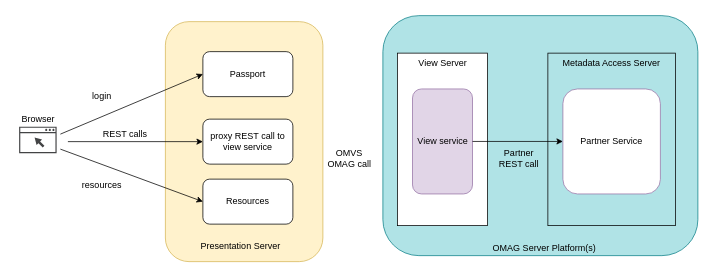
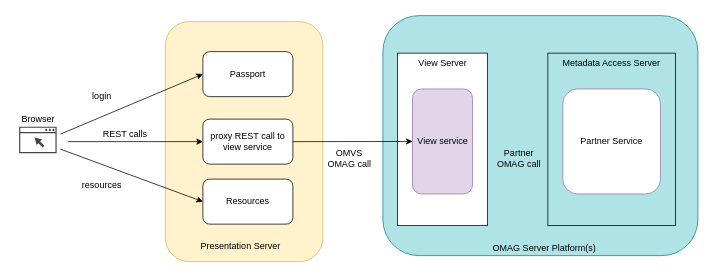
  <mxCell id="0" />
  <mxCell id="1" parent="0" />
  <mxCell id="2" value="" style="rounded=1;whiteSpace=wrap;html=1;fillColor=#b0e3e6;strokeColor=#0e8088;" parent="1" vertex="1"><mxGeometry x="510" y="20" width="420" height="320" as="geometry" /></mxCell>
  <mxCell id="3" value="" style="rounded=1;whiteSpace=wrap;html=1;fillColor=#fff2cc;strokeColor=#d6b656;" parent="1" vertex="1"><mxGeometry x="220" y="28" width="210" height="320" as="geometry" /></mxCell>
  <mxCell id="4" value="Passport" style="rounded=1;whiteSpace=wrap;html=1;" parent="1" vertex="1"><mxGeometry x="270" y="68" width="120" height="60" as="geometry" /></mxCell>
  <mxCell id="5" value="proxy REST call to view service" style="rounded=1;whiteSpace=wrap;html=1;" parent="1" vertex="1"><mxGeometry x="270" y="158" width="120" height="60" as="geometry" /></mxCell>
  <mxCell id="6" value="Resources" style="rounded=1;whiteSpace=wrap;html=1;" parent="1" vertex="1"><mxGeometry x="270" y="238" width="120" height="60" as="geometry" /></mxCell>
  <mxCell id="7" value="" style="sketch=0;pointerEvents=1;shadow=0;dashed=0;html=1;strokeColor=none;fillColor=#434445;aspect=fixed;labelPosition=center;verticalLabelPosition=bottom;verticalAlign=top;align=center;outlineConnect=0;shape=mxgraph.vvd.web_browser;" parent="1" vertex="1"><mxGeometry x="25" y="168" width="50" height="35.5" as="geometry" /></mxCell>
  <mxCell id="8" value="Browser" style="text;html=1;align=center;verticalAlign=middle;resizable=0;points=[];autosize=1;strokeColor=none;fillColor=none;" parent="1" vertex="1"><mxGeometry x="20" y="148" width="60" height="20" as="geometry" /></mxCell>
  <mxCell id="9" value="" style="endArrow=classic;html=1;rounded=0;entryX=0;entryY=0.5;entryDx=0;entryDy=0;" parent="1" target="4" edge="1"><mxGeometry width="50" height="50" relative="1" as="geometry"><mxPoint x="80" y="178" as="sourcePoint" /><mxPoint x="200" y="98" as="targetPoint" /></mxGeometry></mxCell>
  <mxCell id="10" value="login" style="text;html=1;align=center;verticalAlign=middle;resizable=0;points=[];autosize=1;strokeColor=none;fillColor=none;rotation=0;" parent="1" vertex="1"><mxGeometry x="115" y="118" width="40" height="20" as="geometry" /></mxCell>
  <mxCell id="11" value="" style="endArrow=classic;html=1;rounded=0;entryX=0;entryY=0.5;entryDx=0;entryDy=0;" parent="1" target="6" edge="1"><mxGeometry width="50" height="50" relative="1" as="geometry"><mxPoint x="80" y="198" as="sourcePoint" /><mxPoint x="220" y="197.5" as="targetPoint" /></mxGeometry></mxCell>
  <mxCell id="12" value="resources" style="text;html=1;align=center;verticalAlign=middle;resizable=0;points=[];autosize=1;strokeColor=none;fillColor=none;" parent="1" vertex="1"><mxGeometry x="100" y="235.75" width="70" height="20" as="geometry" /></mxCell>
  <mxCell id="13" value="" style="endArrow=classic;html=1;rounded=0;entryX=0;entryY=0.5;entryDx=0;entryDy=0;" parent="1" target="5" edge="1"><mxGeometry width="50" height="50" relative="1" as="geometry"><mxPoint x="90" y="188" as="sourcePoint" /><mxPoint x="210" y="278" as="targetPoint" /></mxGeometry></mxCell>
  <mxCell id="14" value="REST calls" style="text;html=1;align=center;verticalAlign=middle;resizable=0;points=[];autosize=1;strokeColor=none;fillColor=none;rotation=0;" parent="1" vertex="1"><mxGeometry x="131" y="168" width="70" height="20" as="geometry" /></mxCell>
  <mxCell id="15" value="Presentation Server" style="text;html=1;align=center;verticalAlign=middle;resizable=0;points=[];autosize=1;strokeColor=none;fillColor=none;" parent="1" vertex="1"><mxGeometry x="260" y="318" width="120" height="20" as="geometry" /></mxCell>
  <mxCell id="16" value="OMAG Server Platform(s)" style="text;html=1;align=center;verticalAlign=middle;resizable=0;points=[];autosize=1;strokeColor=none;fillColor=none;" parent="1" vertex="1"><mxGeometry x="649.5" y="320" width="150" height="20" as="geometry" /></mxCell>
  <mxCell id="17" value="View Server" style="rounded=0;whiteSpace=wrap;html=1;verticalAlign=top;" vertex="1" parent="1"><mxGeometry x="529.5" y="70" width="120" height="230" as="geometry" /></mxCell>
  <mxCell id="18" value="Metadata Access Server" style="rounded=0;whiteSpace=wrap;html=1;verticalAlign=top;fillColor=#b0e3e6;" vertex="1" parent="1"><mxGeometry x="730" y="70" width="170" height="230" as="geometry" /></mxCell>
  <mxCell id="19" value="View service" style="rounded=1;whiteSpace=wrap;html=1;fillColor=#e1d5e7;strokeColor=#9673a6;" parent="1" vertex="1"><mxGeometry x="549.5" y="117.75" width="80" height="140" as="geometry" /></mxCell>
+ <mxCell id="20" value="" style="endArrow=classic;html=1;rounded=0;exitX=1;exitY=0.5;exitDx=0;exitDy=0;startArrow=none;" parent="1" source="5" target="19" edge="1"><mxGeometry width="50" height="50" relative="1" as="geometry"><mxPoint x="520" y="188" as="sourcePoint" /><mxPoint x="520" y="258" as="targetPoint" /></mxGeometry></mxCell>
  <mxCell id="21" value="Partner Service" style="rounded=1;whiteSpace=wrap;html=1;fillColor=#ffffff;strokeColor=#9673a6;" parent="1" vertex="1"><mxGeometry x="750" y="117.75" width="130" height="140" as="geometry" /></mxCell>
- <mxCell id="22" value="" style="endArrow=classic;html=1;rounded=0;entryX=0;entryY=0.5;entryDx=0;entryDy=0;" parent="1" source="19" target="21" edge="1"><mxGeometry width="50" height="50" relative="1" as="geometry"><mxPoint x="470" y="310" as="sourcePoint" /><mxPoint x="520" y="260" as="targetPoint" /></mxGeometry></mxCell>
- <mxCell id="23" value="Partner&lt;br&gt;REST call" style="text;html=1;align=center;verticalAlign=middle;resizable=0;points=[];autosize=1;strokeColor=none;fillColor=none;" parent="1" vertex="1"><mxGeometry x="656" y="195" width="70" height="30" as="geometry" /></mxCell>
+ <mxCell id="23" value="Partner&lt;br&gt;OMAG call" style="text;html=1;align=center;verticalAlign=middle;resizable=0;points=[];autosize=1;strokeColor=none;fillColor=none;" parent="1" vertex="1"><mxGeometry x="656" y="195" width="70" height="30" as="geometry" /></mxCell>
  <mxCell id="24" value="OMVS&lt;br&gt;OMAG call" style="text;html=1;align=center;verticalAlign=middle;resizable=0;points=[];autosize=1;strokeColor=none;fillColor=none;" parent="1" vertex="1"><mxGeometry x="430" y="195" width="70" height="30" as="geometry" /></mxCell>
